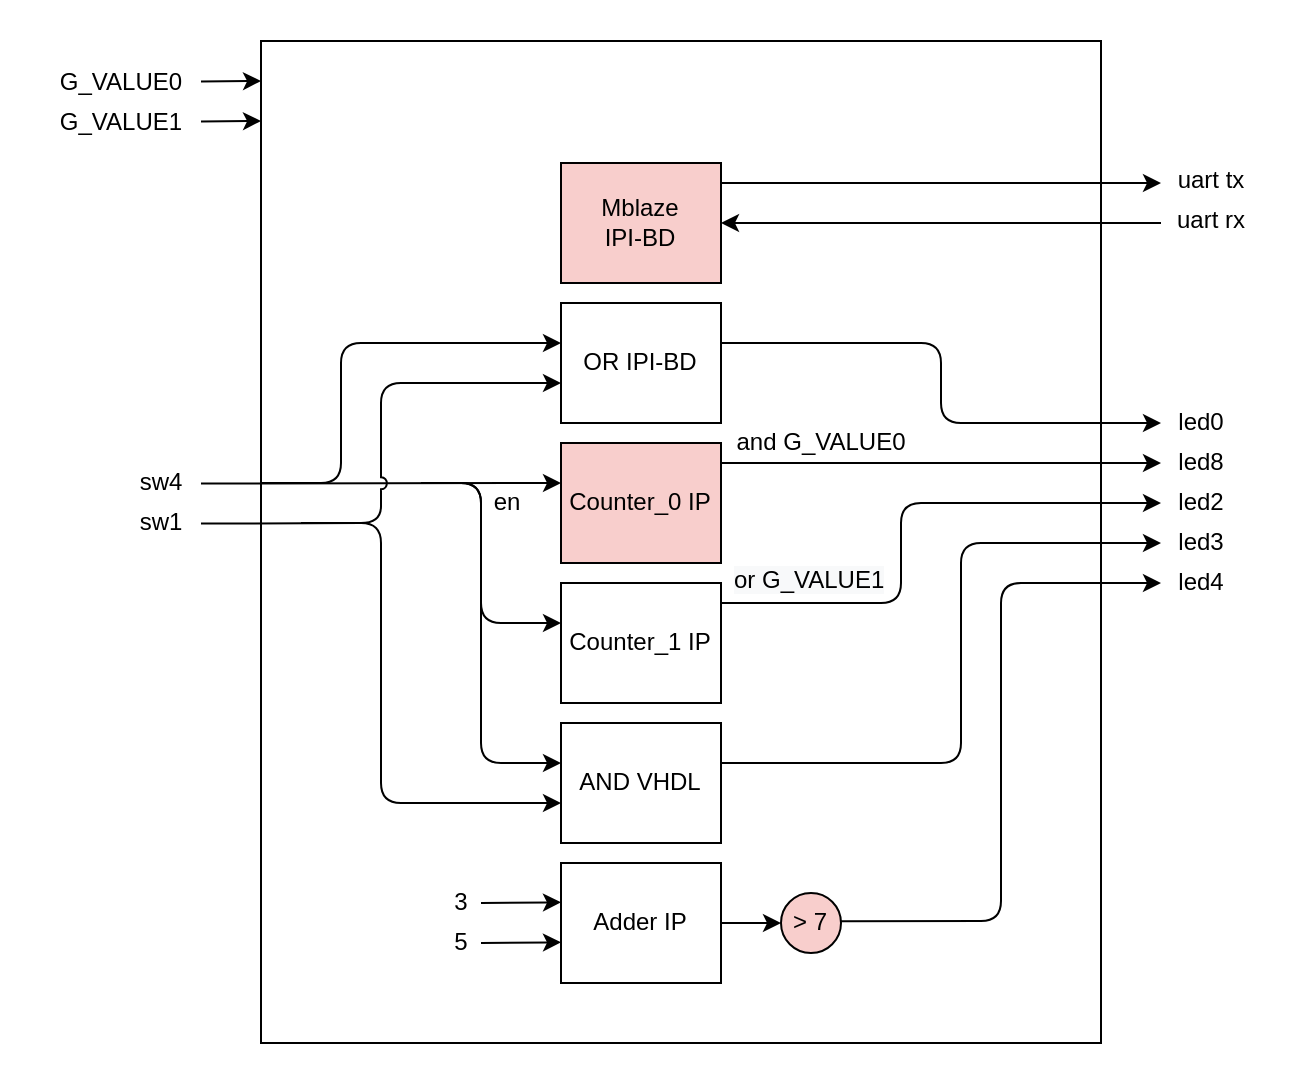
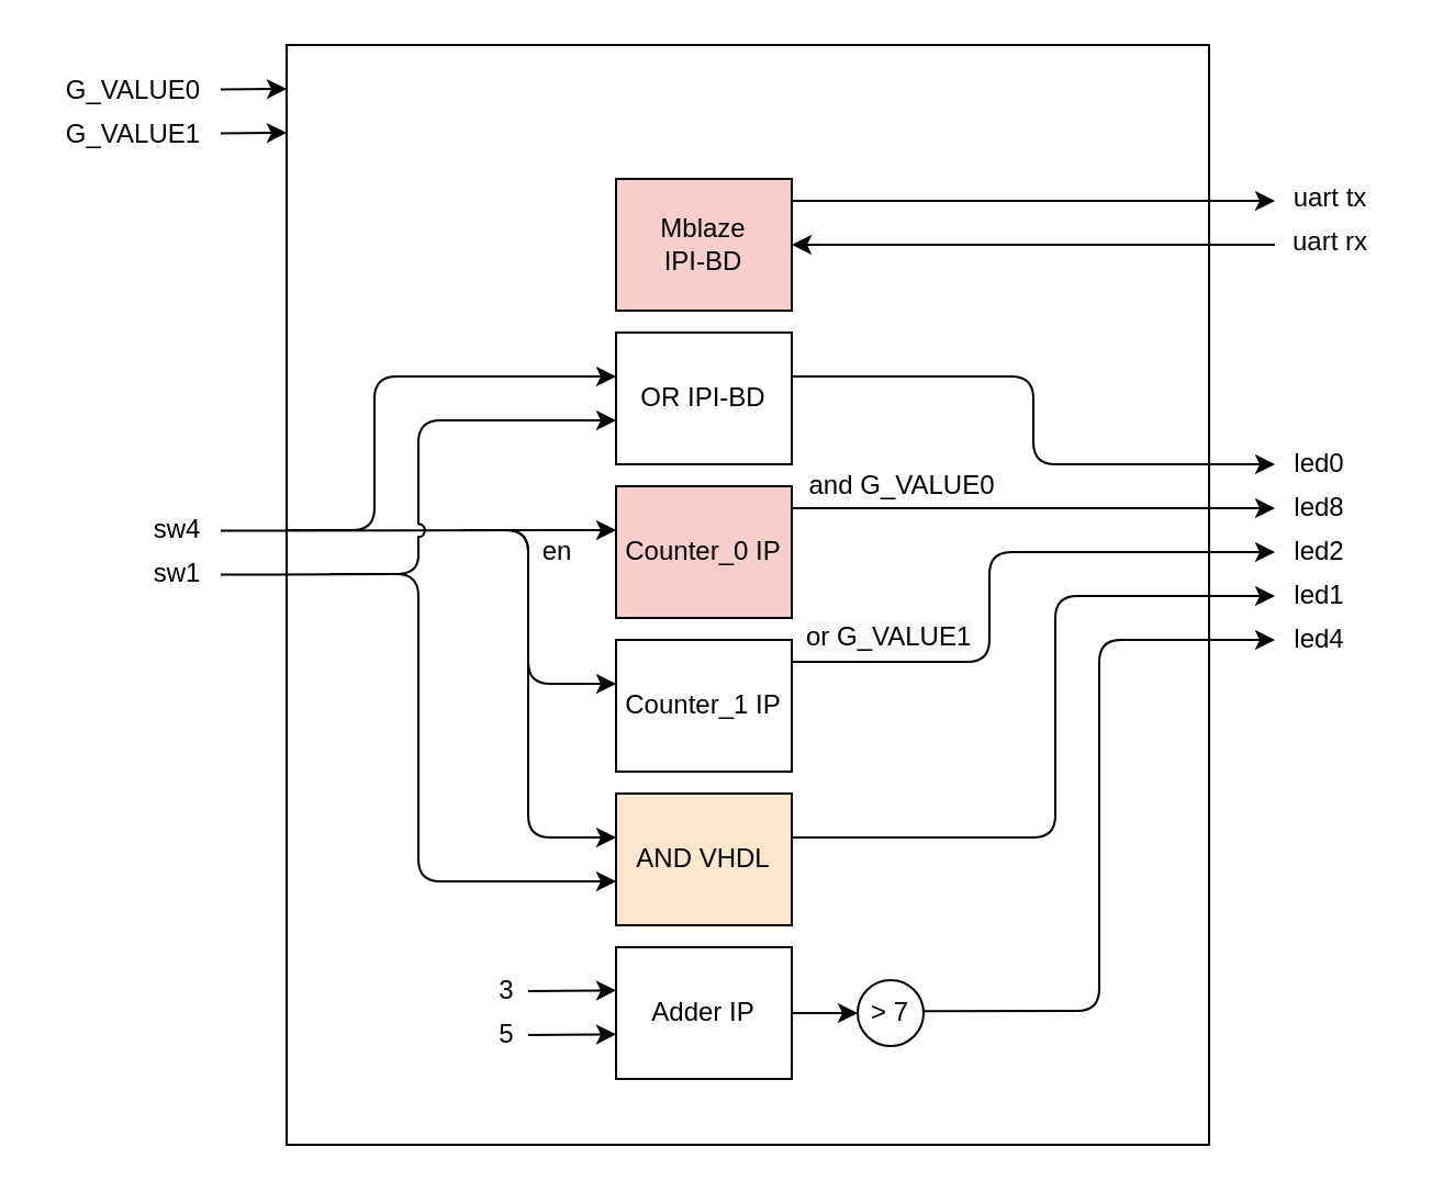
  <mxCell id="0" />
  <mxCell id="1" parent="0" />
  <mxCell id="2" value="" style="rounded=0;whiteSpace=wrap;html=1;" vertex="1" parent="1"><mxGeometry x="130" y="20" width="420" height="501" as="geometry" /></mxCell>
  <mxCell id="3" value="" style="endArrow=classic;html=1;" edge="1" parent="1"><mxGeometry width="50" height="50" relative="1" as="geometry"><mxPoint x="100" y="241.29" as="sourcePoint" /><mxPoint x="280" y="241" as="targetPoint" /></mxGeometry></mxCell>
  <mxCell id="4" value="" style="endArrow=classic;html=1;" edge="1" parent="1"><mxGeometry width="50" height="50" relative="1" as="geometry"><mxPoint x="100" y="261.29" as="sourcePoint" /><mxPoint x="280" y="401" as="targetPoint" /><Array as="points"><mxPoint x="190" y="261" /><mxPoint x="190" y="401" /></Array></mxGeometry></mxCell>
  <mxCell id="5" value="" style="endArrow=classic;html=1;" edge="1" parent="1"><mxGeometry width="50" height="50" relative="1" as="geometry"><mxPoint x="360" y="231" as="sourcePoint" /><mxPoint x="580" y="231" as="targetPoint" /></mxGeometry></mxCell>
  <mxCell id="6" value="" style="endArrow=classic;html=1;" edge="1" parent="1"><mxGeometry width="50" height="50" relative="1" as="geometry"><mxPoint x="360" y="301" as="sourcePoint" /><mxPoint x="580" y="251" as="targetPoint" /><Array as="points"><mxPoint x="450" y="301" /><mxPoint x="450" y="251" /></Array></mxGeometry></mxCell>
  <mxCell id="7" value="" style="endArrow=classic;html=1;" edge="1" parent="1"><mxGeometry width="50" height="50" relative="1" as="geometry"><mxPoint x="360" y="171" as="sourcePoint" /><mxPoint x="580" y="211" as="targetPoint" /><Array as="points"><mxPoint x="470" y="171" /><mxPoint x="470" y="211" /></Array></mxGeometry></mxCell>
  <mxCell id="8" value="" style="endArrow=classic;html=1;" edge="1" parent="1"><mxGeometry width="50" height="50" relative="1" as="geometry"><mxPoint x="360" y="381" as="sourcePoint" /><mxPoint x="580" y="271" as="targetPoint" /><Array as="points"><mxPoint x="480" y="381" /><mxPoint x="480" y="271" /></Array></mxGeometry></mxCell>
  <mxCell id="9" value="Mblaze&lt;br&gt;IPI-BD" style="rounded=0;whiteSpace=wrap;html=1;fillColor=#f8cecc;" vertex="1" parent="1"><mxGeometry x="280" y="81" width="80" height="60" as="geometry" /></mxCell>
  <mxCell id="10" value="" style="endArrow=classic;html=1;" edge="1" parent="1"><mxGeometry width="50" height="50" relative="1" as="geometry"><mxPoint x="360" y="91" as="sourcePoint" /><mxPoint x="580" y="91" as="targetPoint" /></mxGeometry></mxCell>
  <mxCell id="11" value="" style="endArrow=none;html=1;endFill=0;startArrow=classic;startFill=1;" edge="1" parent="1"><mxGeometry width="50" height="50" relative="1" as="geometry"><mxPoint x="360" y="111" as="sourcePoint" /><mxPoint x="580" y="111" as="targetPoint" /></mxGeometry></mxCell>
  <mxCell id="12" value="OR IPI-BD" style="rounded=0;whiteSpace=wrap;html=1;" vertex="1" parent="1"><mxGeometry x="280" y="151" width="80" height="60" as="geometry" /></mxCell>
  <mxCell id="13" value="Counter_0 IP" style="rounded=0;whiteSpace=wrap;html=1;fillColor=#f8cecc;" vertex="1" parent="1"><mxGeometry x="280" y="221" width="80" height="60" as="geometry" /></mxCell>
  <mxCell id="14" value="Counter_1 IP" style="rounded=0;whiteSpace=wrap;html=1;" vertex="1" parent="1"><mxGeometry x="280" y="291" width="80" height="60" as="geometry" /></mxCell>
- <mxCell id="15" value="AND VHDL" style="rounded=0;whiteSpace=wrap;html=1;" vertex="1" parent="1"><mxGeometry x="280" y="361" width="80" height="60" as="geometry" /></mxCell>
+ <mxCell id="15" value="AND VHDL" style="rounded=0;whiteSpace=wrap;html=1;fillColor=#ffe6cc;" vertex="1" parent="1"><mxGeometry x="280" y="361" width="80" height="60" as="geometry" /></mxCell>
  <mxCell id="16" value="Adder IP" style="rounded=0;whiteSpace=wrap;html=1;" vertex="1" parent="1"><mxGeometry x="280" y="431" width="80" height="60" as="geometry" /></mxCell>
  <mxCell id="17" value="" style="endArrow=classic;html=1;" edge="1" parent="1"><mxGeometry width="50" height="50" relative="1" as="geometry"><mxPoint x="240" y="451" as="sourcePoint" /><mxPoint x="280" y="450.66" as="targetPoint" /></mxGeometry></mxCell>
  <mxCell id="18" value="" style="endArrow=classic;html=1;" edge="1" parent="1"><mxGeometry width="50" height="50" relative="1" as="geometry"><mxPoint x="240" y="471" as="sourcePoint" /><mxPoint x="280" y="470.66" as="targetPoint" /></mxGeometry></mxCell>
  <mxCell id="19" value="3" style="text;html=1;align=center;verticalAlign=middle;resizable=0;points=[];autosize=1;strokeColor=none;fillColor=none;" vertex="1" parent="1"><mxGeometry x="220" y="441" width="20" height="20" as="geometry" /></mxCell>
  <mxCell id="20" value="5" style="text;html=1;align=center;verticalAlign=middle;resizable=0;points=[];autosize=1;strokeColor=none;fillColor=none;" vertex="1" parent="1"><mxGeometry x="220" y="461" width="20" height="20" as="geometry" /></mxCell>
  <mxCell id="21" value="sw4" style="text;html=1;align=center;verticalAlign=middle;resizable=0;points=[];autosize=1;strokeColor=none;fillColor=none;" vertex="1" parent="1"><mxGeometry x="60" y="231" width="40" height="20" as="geometry" /></mxCell>
  <mxCell id="22" value="sw1" style="text;html=1;align=center;verticalAlign=middle;resizable=0;points=[];autosize=1;strokeColor=none;fillColor=none;" vertex="1" parent="1"><mxGeometry x="60" y="251" width="40" height="20" as="geometry" /></mxCell>
  <mxCell id="23" value="" style="endArrow=classic;html=1;" edge="1" parent="1"><mxGeometry width="50" height="50" relative="1" as="geometry"><mxPoint x="100" y="40.29" as="sourcePoint" /><mxPoint x="130" y="40" as="targetPoint" /></mxGeometry></mxCell>
  <mxCell id="24" value="" style="endArrow=classic;html=1;" edge="1" parent="1"><mxGeometry width="50" height="50" relative="1" as="geometry"><mxPoint x="100" y="60.29" as="sourcePoint" /><mxPoint x="130" y="60" as="targetPoint" /></mxGeometry></mxCell>
  <mxCell id="25" value="G_VALUE0" style="text;html=1;align=center;verticalAlign=middle;resizable=0;points=[];autosize=1;strokeColor=none;fillColor=none;" vertex="1" parent="1"><mxGeometry x="20" y="31" width="80" height="20" as="geometry" /></mxCell>
  <mxCell id="26" value="G_VALUE1" style="text;html=1;align=center;verticalAlign=middle;resizable=0;points=[];autosize=1;strokeColor=none;fillColor=none;" vertex="1" parent="1"><mxGeometry x="20" y="51" width="80" height="20" as="geometry" /></mxCell>
  <mxCell id="27" value="" style="endArrow=classic;html=1;" edge="1" parent="1"><mxGeometry width="50" height="50" relative="1" as="geometry"><mxPoint x="210" y="241" as="sourcePoint" /><mxPoint x="280" y="311" as="targetPoint" /><Array as="points"><mxPoint x="240" y="241" /><mxPoint x="240" y="311" /></Array></mxGeometry></mxCell>
  <mxCell id="28" value="en" style="text;html=1;align=center;verticalAlign=middle;resizable=0;points=[];autosize=1;strokeColor=none;fillColor=none;" vertex="1" parent="1"><mxGeometry x="238" y="241" width="30" height="20" as="geometry" /></mxCell>
  <mxCell id="29" value="" style="endArrow=classic;html=1;" edge="1" parent="1"><mxGeometry width="50" height="50" relative="1" as="geometry"><mxPoint x="210" y="241" as="sourcePoint" /><mxPoint x="280" y="381" as="targetPoint" /><Array as="points"><mxPoint x="240" y="241" /><mxPoint x="240" y="381" /></Array></mxGeometry></mxCell>
  <mxCell id="30" value="" style="endArrow=classic;html=1;jumpStyle=arc;" edge="1" parent="1"><mxGeometry width="50" height="50" relative="1" as="geometry"><mxPoint x="150" y="261" as="sourcePoint" /><mxPoint x="280" y="191" as="targetPoint" /><Array as="points"><mxPoint x="190" y="261" /><mxPoint x="190" y="191" /></Array></mxGeometry></mxCell>
  <mxCell id="31" value="" style="endArrow=classic;html=1;jumpStyle=arc;" edge="1" parent="1"><mxGeometry width="50" height="50" relative="1" as="geometry"><mxPoint x="130" y="241" as="sourcePoint" /><mxPoint x="280" y="171" as="targetPoint" /><Array as="points"><mxPoint x="170" y="241" /><mxPoint x="170" y="171" /></Array></mxGeometry></mxCell>
  <mxCell id="32" value="uart tx" style="text;html=1;align=center;verticalAlign=middle;resizable=0;points=[];autosize=1;strokeColor=none;fillColor=none;" vertex="1" parent="1"><mxGeometry x="580" y="80" width="50" height="20" as="geometry" /></mxCell>
  <mxCell id="33" value="uart rx" style="text;html=1;align=center;verticalAlign=middle;resizable=0;points=[];autosize=1;strokeColor=none;fillColor=none;" vertex="1" parent="1"><mxGeometry x="580" y="100" width="50" height="20" as="geometry" /></mxCell>
  <mxCell id="34" value="led0" style="text;html=1;align=center;verticalAlign=middle;resizable=0;points=[];autosize=1;strokeColor=none;fillColor=none;" vertex="1" parent="1"><mxGeometry x="580" y="201" width="40" height="20" as="geometry" /></mxCell>
  <mxCell id="35" value="led8" style="text;html=1;align=center;verticalAlign=middle;resizable=0;points=[];autosize=1;strokeColor=none;fillColor=none;" vertex="1" parent="1"><mxGeometry x="580" y="221" width="40" height="20" as="geometry" /></mxCell>
  <mxCell id="36" value="led2" style="text;html=1;align=center;verticalAlign=middle;resizable=0;points=[];autosize=1;strokeColor=none;fillColor=none;" vertex="1" parent="1"><mxGeometry x="580" y="241" width="40" height="20" as="geometry" /></mxCell>
- <mxCell id="37" value="led3" style="text;html=1;align=center;verticalAlign=middle;resizable=0;points=[];autosize=1;strokeColor=none;fillColor=none;" vertex="1" parent="1"><mxGeometry x="580" y="261" width="40" height="20" as="geometry" /></mxCell>
- <mxCell id="38" value="&amp;gt; 7" style="ellipse;whiteSpace=wrap;html=1;fillColor=#f8cecc;" vertex="1" parent="1"><mxGeometry x="390" y="446" width="30" height="30" as="geometry" /></mxCell>
+ <mxCell id="37" value="led1" style="text;html=1;align=center;verticalAlign=middle;resizable=0;points=[];autosize=1;strokeColor=none;fillColor=none;" vertex="1" parent="1"><mxGeometry x="580" y="261" width="40" height="20" as="geometry" /></mxCell>
+ <mxCell id="38" value="&amp;gt; 7" style="ellipse;whiteSpace=wrap;html=1;" vertex="1" parent="1"><mxGeometry x="390" y="446" width="30" height="30" as="geometry" /></mxCell>
  <mxCell id="39" value="" style="endArrow=classic;html=1;" edge="1" parent="1"><mxGeometry width="50" height="50" relative="1" as="geometry"><mxPoint x="360" y="461" as="sourcePoint" /><mxPoint x="390" y="461" as="targetPoint" /></mxGeometry></mxCell>
  <mxCell id="40" value="" style="endArrow=classic;html=1;" edge="1" parent="1"><mxGeometry width="50" height="50" relative="1" as="geometry"><mxPoint x="420" y="460.17" as="sourcePoint" /><mxPoint x="580" y="291" as="targetPoint" /><Array as="points"><mxPoint x="500" y="460" /><mxPoint x="500" y="291" /></Array></mxGeometry></mxCell>
  <mxCell id="41" value="led4" style="text;html=1;align=center;verticalAlign=middle;resizable=0;points=[];autosize=1;strokeColor=none;fillColor=none;" vertex="1" parent="1"><mxGeometry x="580" y="281" width="40" height="20" as="geometry" /></mxCell>
  <mxCell id="42" value="and G_VALUE0" style="text;html=1;align=center;verticalAlign=middle;resizable=0;points=[];autosize=1;strokeColor=none;fillColor=none;" vertex="1" parent="1"><mxGeometry x="360" y="211" width="100" height="20" as="geometry" /></mxCell>
  <mxCell id="43" value="&lt;span style=&quot;color: rgb(0 , 0 , 0) ; font-family: &amp;#34;helvetica&amp;#34; ; font-size: 12px ; font-style: normal ; font-weight: 400 ; letter-spacing: normal ; text-align: center ; text-indent: 0px ; text-transform: none ; word-spacing: 0px ; background-color: rgb(248 , 249 , 250) ; display: inline ; float: none&quot;&gt;or G_VALUE1&lt;/span&gt;" style="text;whiteSpace=wrap;html=1;" vertex="1" parent="1"><mxGeometry x="365" y="276" width="90" height="30" as="geometry" /></mxCell>
